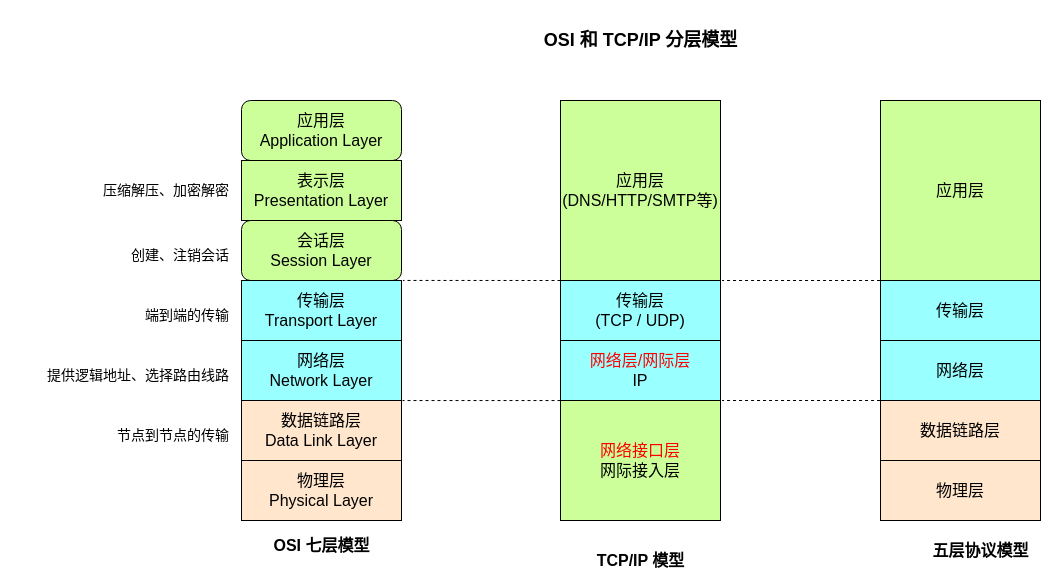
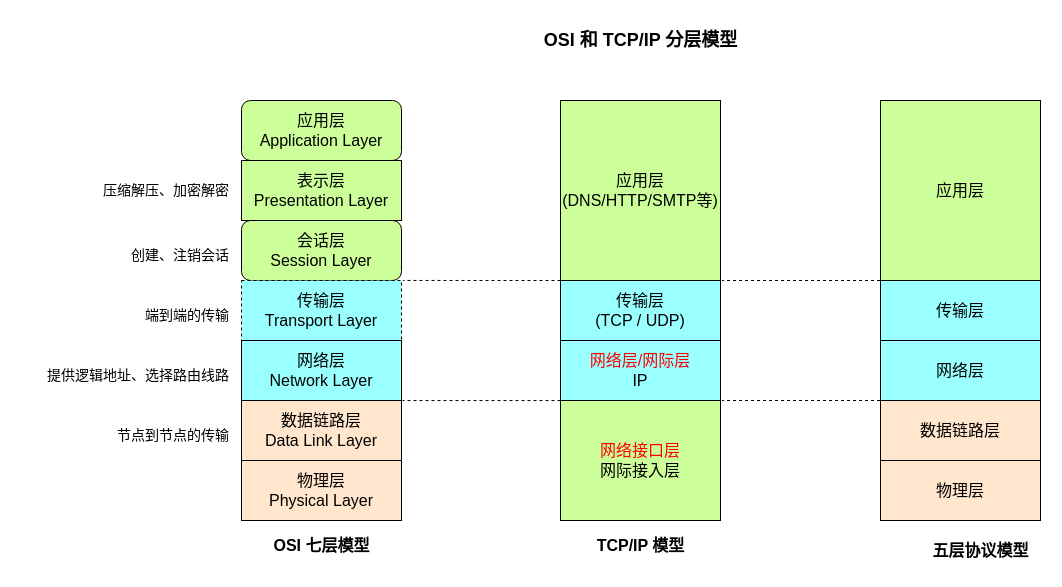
  <mxCell id="0" />
  <mxCell id="1" parent="0" />
  <mxCell id="2" value="应用层&lt;div&gt;Application Layer&lt;/div&gt;" style="whiteSpace=wrap;html=1;fontSize=16;fillColor=#CCFF99;rounded=1;" vertex="1" parent="1"><mxGeometry x="241" y="100" width="160" height="60" as="geometry" /></mxCell>
  <mxCell id="3" value="表示层&lt;div&gt;Presentation Layer&lt;/div&gt;" style="rounded=0;whiteSpace=wrap;html=1;fontSize=16;fillColor=#CCFF99;" vertex="1" parent="1"><mxGeometry x="241" y="160" width="160" height="60" as="geometry" /></mxCell>
  <mxCell id="4" value="会话层&lt;div&gt;Session Layer&lt;/div&gt;" style="whiteSpace=wrap;html=1;fontSize=16;fillColor=#CCFF99;rounded=1;" vertex="1" parent="1"><mxGeometry x="241" y="220" width="160" height="60" as="geometry" /></mxCell>
- <mxCell id="5" value="传输层&lt;div&gt;Transport Layer&lt;/div&gt;" style="rounded=0;whiteSpace=wrap;html=1;fontSize=16;fillColor=#99FFFF;" vertex="1" parent="1"><mxGeometry x="241" y="280" width="160" height="60" as="geometry" /></mxCell>
+ <mxCell id="5" value="传输层&lt;div&gt;Transport Layer&lt;/div&gt;" style="rounded=0;whiteSpace=wrap;html=1;fontSize=16;fillColor=#99FFFF;dashed=1;" vertex="1" parent="1"><mxGeometry x="241" y="280" width="160" height="60" as="geometry" /></mxCell>
  <mxCell id="6" value="网络层&lt;div&gt;Network Layer&lt;/div&gt;" style="rounded=0;whiteSpace=wrap;html=1;fontSize=16;fillColor=#99FFFF;" vertex="1" parent="1"><mxGeometry x="241" y="340" width="160" height="60" as="geometry" /></mxCell>
  <mxCell id="7" value="数据链路层&lt;div&gt;Data Link Layer&lt;/div&gt;" style="rounded=0;whiteSpace=wrap;html=1;fontSize=16;fillColor=#FFE6CC;" vertex="1" parent="1"><mxGeometry x="241" y="400" width="160" height="60" as="geometry" /></mxCell>
  <mxCell id="8" value="物理层&lt;div&gt;Physical Layer&lt;/div&gt;" style="rounded=0;whiteSpace=wrap;html=1;fontSize=16;fillColor=#FFE6CC;" vertex="1" parent="1"><mxGeometry x="241" y="460" width="160" height="60" as="geometry" /></mxCell>
  <mxCell id="9" value="应用层&lt;div&gt;(DNS/HTTP/SMTP等)&lt;/div&gt;" style="rounded=0;whiteSpace=wrap;html=1;fontSize=16;fillColor=#CCFF99;" vertex="1" parent="1"><mxGeometry x="560" y="100" width="160" height="180" as="geometry" /></mxCell>
  <mxCell id="10" value="传输层&lt;div&gt;(TCP / UDP)&lt;/div&gt;" style="rounded=0;whiteSpace=wrap;html=1;fontSize=16;fillColor=#99FFFF;" vertex="1" parent="1"><mxGeometry x="560" y="280" width="160" height="60" as="geometry" /></mxCell>
  <mxCell id="11" value="&lt;font style=&quot;color: rgb(255, 0, 0);&quot;&gt;网络层/网际层&lt;/font&gt;&lt;div&gt;IP&lt;/div&gt;" style="rounded=0;whiteSpace=wrap;html=1;fontSize=16;fillColor=#99FFFF;" vertex="1" parent="1"><mxGeometry x="560" y="340" width="160" height="60" as="geometry" /></mxCell>
  <mxCell id="12" value="&lt;font style=&quot;color: rgb(255, 0, 0);&quot;&gt;网络接口层&lt;/font&gt;&lt;div&gt;网际接入层&lt;/div&gt;" style="rounded=0;whiteSpace=wrap;html=1;fontSize=16;fillColor=#ccff99;" vertex="1" parent="1"><mxGeometry x="560" y="400" width="160" height="120" as="geometry" /></mxCell>
  <mxCell id="13" value="应用层" style="rounded=0;whiteSpace=wrap;html=1;fontSize=16;fillColor=#CCFF99;" vertex="1" parent="1"><mxGeometry x="880" y="100" width="160" height="180" as="geometry" /></mxCell>
  <mxCell id="14" value="传输层" style="rounded=0;whiteSpace=wrap;html=1;fontSize=16;fillColor=#99FFFF;" vertex="1" parent="1"><mxGeometry x="880" y="280" width="160" height="60" as="geometry" /></mxCell>
  <mxCell id="15" value="网络层" style="rounded=0;whiteSpace=wrap;html=1;fontSize=16;fillColor=#99FFFF;" vertex="1" parent="1"><mxGeometry x="880" y="340" width="160" height="60" as="geometry" /></mxCell>
  <mxCell id="16" value="数据链路层" style="rounded=0;whiteSpace=wrap;html=1;fontSize=16;fillColor=#FFE6CC;" vertex="1" parent="1"><mxGeometry x="880" y="400" width="160" height="60" as="geometry" /></mxCell>
  <mxCell id="17" value="物理层" style="rounded=0;whiteSpace=wrap;html=1;fontSize=16;fillColor=#FFE6CC;" vertex="1" parent="1"><mxGeometry x="880" y="460" width="160" height="60" as="geometry" /></mxCell>
  <mxCell id="18" value="" style="endArrow=none;dashed=1;html=1;entryX=1.009;entryY=-0.001;entryDx=0;entryDy=0;entryPerimeter=0;" edge="1" parent="1" target="5"><mxGeometry width="50" height="50" relative="1" as="geometry"><mxPoint x="560" y="280" as="sourcePoint" /><mxPoint x="411" y="280" as="targetPoint" /></mxGeometry></mxCell>
  <mxCell id="19" value="" style="endArrow=none;dashed=1;html=1;entryX=1.009;entryY=-0.001;entryDx=0;entryDy=0;entryPerimeter=0;" edge="1" parent="1"><mxGeometry width="50" height="50" relative="1" as="geometry"><mxPoint x="560" y="400.06" as="sourcePoint" /><mxPoint x="402" y="400.06" as="targetPoint" /></mxGeometry></mxCell>
  <mxCell id="20" value="" style="endArrow=none;dashed=1;html=1;entryX=1.009;entryY=-0.001;entryDx=0;entryDy=0;entryPerimeter=0;" edge="1" parent="1"><mxGeometry width="50" height="50" relative="1" as="geometry"><mxPoint x="879.56" y="280" as="sourcePoint" /><mxPoint x="721.56" y="280" as="targetPoint" /></mxGeometry></mxCell>
  <mxCell id="21" value="" style="endArrow=none;dashed=1;html=1;entryX=1.009;entryY=-0.001;entryDx=0;entryDy=0;entryPerimeter=0;" edge="1" parent="1"><mxGeometry width="50" height="50" relative="1" as="geometry"><mxPoint x="879.56" y="400" as="sourcePoint" /><mxPoint x="721.56" y="400" as="targetPoint" /></mxGeometry></mxCell>
  <mxCell id="22" value="&lt;font style=&quot;font-size: 16px;&quot;&gt;&lt;b&gt;OSI 七层模型&lt;/b&gt;&lt;/font&gt;" style="text;html=1;align=center;verticalAlign=middle;resizable=0;points=[];autosize=1;strokeColor=none;fillColor=none;" vertex="1" parent="1"><mxGeometry x="261" y="530" width="120" height="30" as="geometry" /></mxCell>
- <mxCell id="23" value="&lt;font style=&quot;font-size: 16px;&quot;&gt;TCP/IP 模型&lt;/font&gt;" style="text;html=1;align=center;verticalAlign=middle;resizable=0;points=[];autosize=1;strokeColor=none;fillColor=none;fontStyle=1" vertex="1" parent="1"><mxGeometry x="585" y="545" width="110" height="30" as="geometry" /></mxCell>
+ <mxCell id="23" value="&lt;font style=&quot;font-size: 16px;&quot;&gt;TCP/IP 模型&lt;/font&gt;" style="text;html=1;align=center;verticalAlign=middle;resizable=0;points=[];autosize=1;strokeColor=none;fillColor=none;fontStyle=1" vertex="1" parent="1"><mxGeometry x="585" y="530" width="110" height="30" as="geometry" /></mxCell>
  <mxCell id="24" value="&lt;font style=&quot;font-size: 16px;&quot;&gt;五层协议模型&lt;/font&gt;" style="text;html=1;align=center;verticalAlign=middle;resizable=0;points=[];autosize=1;strokeColor=none;fillColor=none;fontStyle=1" vertex="1" parent="1"><mxGeometry x="920" y="535" width="120" height="30" as="geometry" /></mxCell>
  <mxCell id="25" value="压缩解压、加密解密" style="text;html=1;align=right;verticalAlign=middle;resizable=0;points=[];autosize=1;strokeColor=none;fillColor=none;fontSize=14;" vertex="1" parent="1"><mxGeometry x="80" y="175" width="150" height="30" as="geometry" /></mxCell>
  <mxCell id="26" value="创建、注销会话" style="text;html=1;align=right;verticalAlign=middle;resizable=0;points=[];autosize=1;strokeColor=none;fillColor=none;fontSize=14;" vertex="1" parent="1"><mxGeometry x="110" y="240" width="120" height="30" as="geometry" /></mxCell>
  <mxCell id="27" value="端到端的传输" style="text;html=1;align=right;verticalAlign=middle;resizable=0;points=[];autosize=1;strokeColor=none;fillColor=none;fontSize=14;" vertex="1" parent="1"><mxGeometry x="120" y="300" width="110" height="30" as="geometry" /></mxCell>
  <mxCell id="28" value="提供逻辑地址、选择路由线路" style="text;html=1;align=right;verticalAlign=middle;resizable=0;points=[];autosize=1;strokeColor=none;fillColor=none;fontSize=14;" vertex="1" parent="1"><mxGeometry x="20" y="360" width="210" height="30" as="geometry" /></mxCell>
  <mxCell id="29" value="节点到节点的传输" style="text;html=1;align=right;verticalAlign=middle;resizable=0;points=[];autosize=1;strokeColor=none;fillColor=none;fontSize=14;" vertex="1" parent="1"><mxGeometry x="90" y="420" width="140" height="30" as="geometry" /></mxCell>
  <mxCell id="30" value="&lt;font style=&quot;font-size: 18px;&quot;&gt;&lt;b style=&quot;&quot;&gt;OSI 和 TCP/IP 分层模型&lt;/b&gt;&lt;/font&gt;" style="text;html=1;align=center;verticalAlign=middle;resizable=0;points=[];autosize=1;strokeColor=none;fillColor=none;" vertex="1" parent="1"><mxGeometry x="530" y="20" width="220" height="40" as="geometry" /></mxCell>
